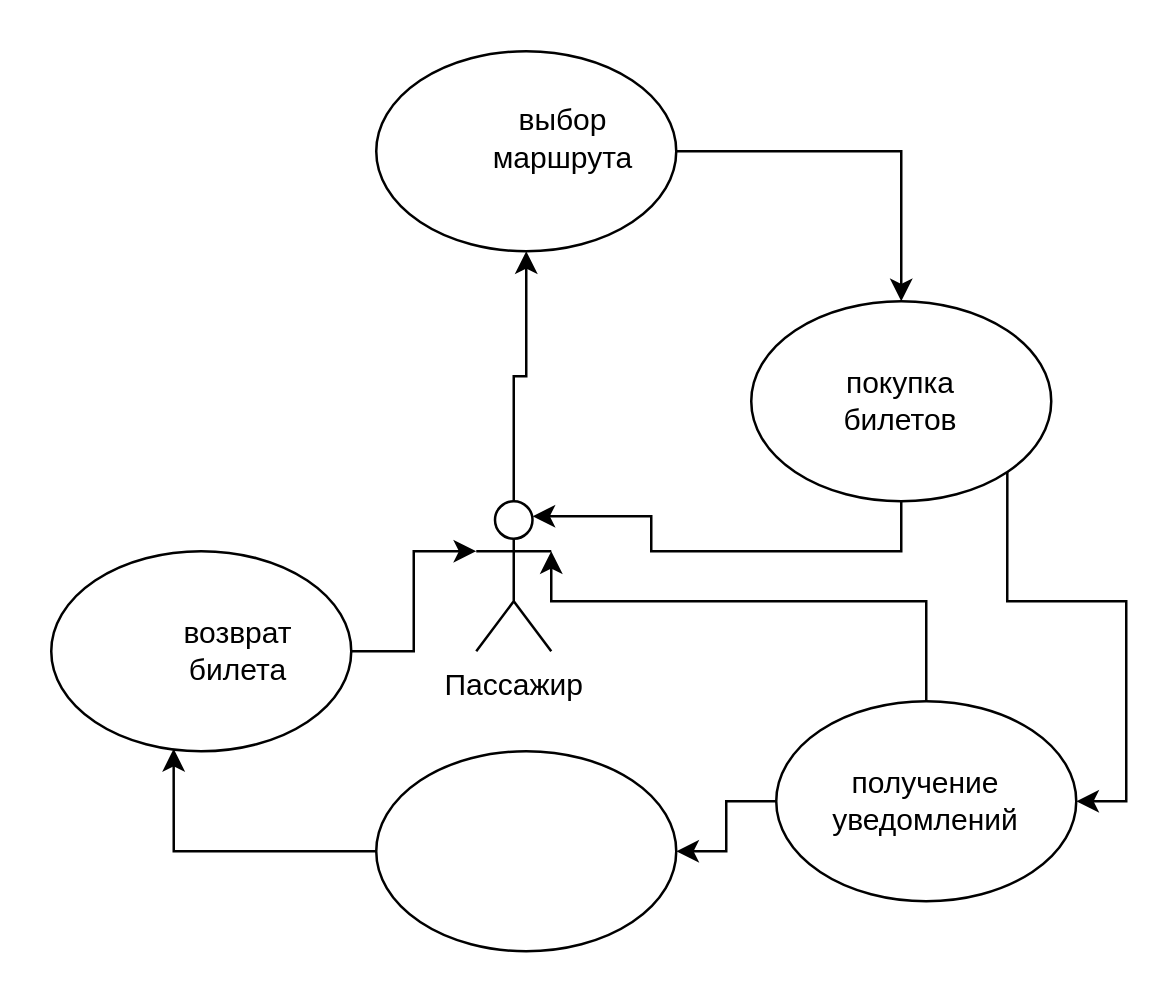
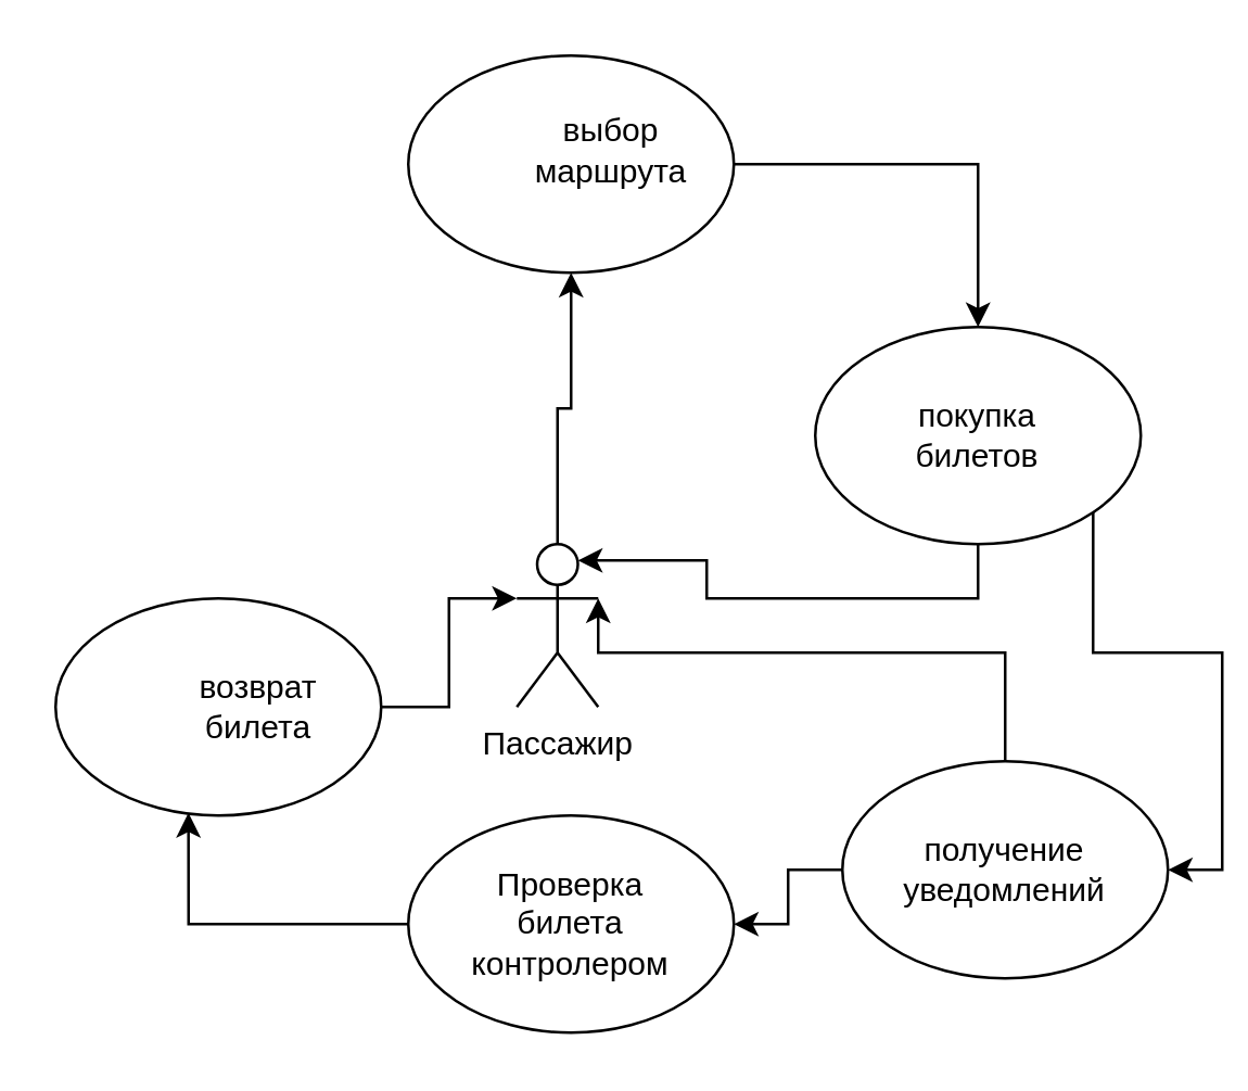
  <mxCell id="0" />
  <mxCell id="1" parent="0" />
  <mxCell id="2" style="edgeStyle=orthogonalEdgeStyle;rounded=0;orthogonalLoop=1;jettySize=auto;html=1;exitX=0.5;exitY=0;exitDx=0;exitDy=0;exitPerimeter=0;entryX=0.5;entryY=1;entryDx=0;entryDy=0;" edge="1" parent="1" source="3" target="9"><mxGeometry relative="1" as="geometry" /></mxCell>
  <mxCell id="3" value="Пассажир" style="shape=umlActor;verticalLabelPosition=bottom;verticalAlign=top;html=1;outlineConnect=0;" vertex="1" parent="1"><mxGeometry x="190" y="200" width="30" height="60" as="geometry" /></mxCell>
  <mxCell id="4" style="edgeStyle=orthogonalEdgeStyle;rounded=0;orthogonalLoop=1;jettySize=auto;html=1;exitX=1;exitY=1;exitDx=0;exitDy=0;entryX=1;entryY=0.5;entryDx=0;entryDy=0;" edge="1" parent="1" source="5" target="7"><mxGeometry relative="1" as="geometry" /></mxCell>
  <mxCell id="5" value="" style="ellipse;whiteSpace=wrap;html=1;" vertex="1" parent="1"><mxGeometry x="300" y="120" width="120" height="80" as="geometry" /></mxCell>
  <mxCell id="6" style="edgeStyle=orthogonalEdgeStyle;rounded=0;orthogonalLoop=1;jettySize=auto;html=1;exitX=0;exitY=0.5;exitDx=0;exitDy=0;entryX=1;entryY=0.5;entryDx=0;entryDy=0;" edge="1" parent="1" source="7" target="10"><mxGeometry relative="1" as="geometry" /></mxCell>
  <mxCell id="7" value="" style="ellipse;whiteSpace=wrap;html=1;" vertex="1" parent="1"><mxGeometry x="310" y="280" width="120" height="80" as="geometry" /></mxCell>
  <mxCell id="8" style="edgeStyle=orthogonalEdgeStyle;rounded=0;orthogonalLoop=1;jettySize=auto;html=1;exitX=1;exitY=0.5;exitDx=0;exitDy=0;entryX=0.5;entryY=0;entryDx=0;entryDy=0;" edge="1" parent="1" source="9" target="5"><mxGeometry relative="1" as="geometry" /></mxCell>
  <mxCell id="9" value="" style="ellipse;whiteSpace=wrap;html=1;" vertex="1" parent="1"><mxGeometry x="150" y="20" width="120" height="80" as="geometry" /></mxCell>
  <mxCell id="10" value="" style="ellipse;whiteSpace=wrap;html=1;" vertex="1" parent="1"><mxGeometry x="150" y="300" width="120" height="80" as="geometry" /></mxCell>
  <mxCell id="11" style="edgeStyle=orthogonalEdgeStyle;rounded=0;orthogonalLoop=1;jettySize=auto;html=1;exitX=0.5;exitY=1;exitDx=0;exitDy=0;" edge="1" parent="1" source="9" target="9"><mxGeometry relative="1" as="geometry" /></mxCell>
  <mxCell id="12" value="выбор маршрута" style="text;html=1;align=center;verticalAlign=middle;whiteSpace=wrap;rounded=0;" vertex="1" parent="1"><mxGeometry x="195" y="40" width="60" height="30" as="geometry" /></mxCell>
  <mxCell id="13" value="покупка билетов" style="text;html=1;align=center;verticalAlign=middle;whiteSpace=wrap;rounded=0;" vertex="1" parent="1"><mxGeometry x="330" y="145" width="60" height="30" as="geometry" /></mxCell>
  <mxCell id="14" value="получение уведомлений" style="text;html=1;align=center;verticalAlign=middle;whiteSpace=wrap;rounded=0;" vertex="1" parent="1"><mxGeometry x="340" y="305" width="60" height="30" as="geometry" /></mxCell>
  <mxCell id="15" style="edgeStyle=orthogonalEdgeStyle;rounded=0;orthogonalLoop=1;jettySize=auto;html=1;exitX=0.5;exitY=0;exitDx=0;exitDy=0;entryX=1;entryY=0.333;entryDx=0;entryDy=0;entryPerimeter=0;" edge="1" parent="1" source="7" target="3"><mxGeometry relative="1" as="geometry"><Array as="points"><mxPoint x="370" y="240" /><mxPoint x="220" y="240" /></Array></mxGeometry></mxCell>
+ <mxCell id="16" value="Проверка билета контролером" style="text;html=1;align=center;verticalAlign=middle;whiteSpace=wrap;rounded=0;" vertex="1" parent="1"><mxGeometry x="180" y="325" width="60" height="30" as="geometry" /></mxCell>
  <mxCell id="17" value="" style="ellipse;whiteSpace=wrap;html=1;" vertex="1" parent="1"><mxGeometry x="20" y="220" width="120" height="80" as="geometry" /></mxCell>
  <mxCell id="18" style="edgeStyle=orthogonalEdgeStyle;rounded=0;orthogonalLoop=1;jettySize=auto;html=1;exitX=0;exitY=0.5;exitDx=0;exitDy=0;entryX=0.408;entryY=0.988;entryDx=0;entryDy=0;entryPerimeter=0;" edge="1" parent="1" source="10" target="17"><mxGeometry relative="1" as="geometry" /></mxCell>
  <mxCell id="19" value="возврат билета" style="text;html=1;align=center;verticalAlign=middle;whiteSpace=wrap;rounded=0;" vertex="1" parent="1"><mxGeometry x="65" y="245" width="60" height="30" as="geometry" /></mxCell>
  <mxCell id="20" style="edgeStyle=orthogonalEdgeStyle;rounded=0;orthogonalLoop=1;jettySize=auto;html=1;exitX=1;exitY=0.5;exitDx=0;exitDy=0;entryX=0;entryY=0.333;entryDx=0;entryDy=0;entryPerimeter=0;" edge="1" parent="1" source="17" target="3"><mxGeometry relative="1" as="geometry" /></mxCell>
  <mxCell id="21" style="edgeStyle=orthogonalEdgeStyle;rounded=0;orthogonalLoop=1;jettySize=auto;html=1;exitX=0.5;exitY=1;exitDx=0;exitDy=0;entryX=0.75;entryY=0.1;entryDx=0;entryDy=0;entryPerimeter=0;" edge="1" parent="1" source="5" target="3"><mxGeometry relative="1" as="geometry" /></mxCell>
